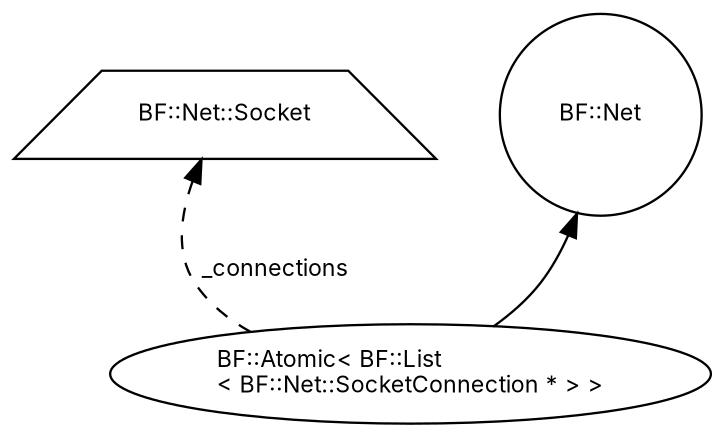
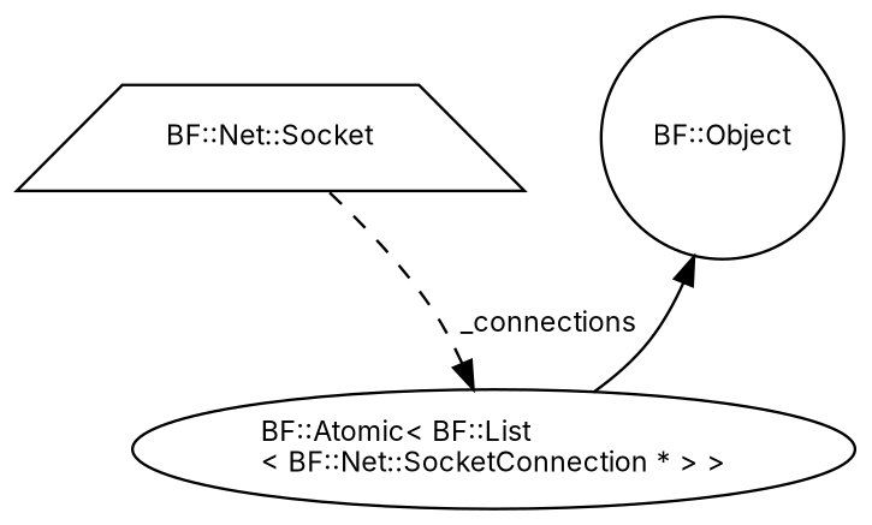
  digraph {
    fontname=Inter
    node [color=black fillcolor=white fontname=Inter fontsize=10 style=filled]
    edge [color=black dir=back fontname=Inter fontsize=10 labelfontname=Helvetica labelfontsize=10]
    n1 [height=0.2 label="BF::Net::Socket" shape=trapezium width=0.4]
-   n2 [height=0.2 label="BF::Net" shape=circle width=0.4]
+   n2 [height=0.2 label="BF::Object" shape=circle width=0.4]
    n3 [height=0.2 label="BF::Atomic\< BF::List\l\< BF::Net::SocketConnection * \> \>" shape=ellipse width=0.4]
    n2 -> n3 [style=solid]
-   n1 -> n3 [label=" _connections" style=dashed]
+   n3 -> n1 [label=" _connections" style=dashed]
  }
